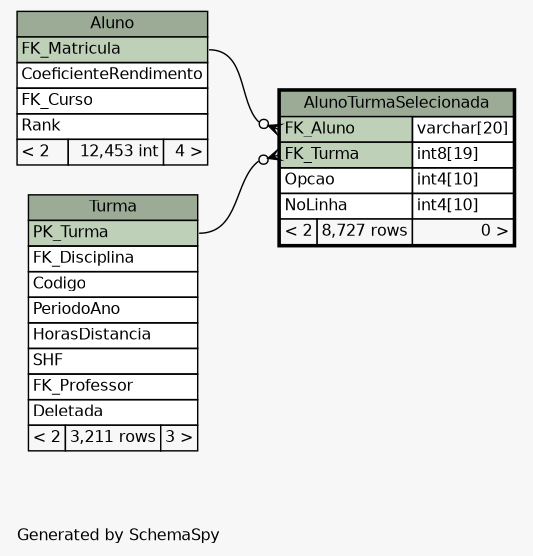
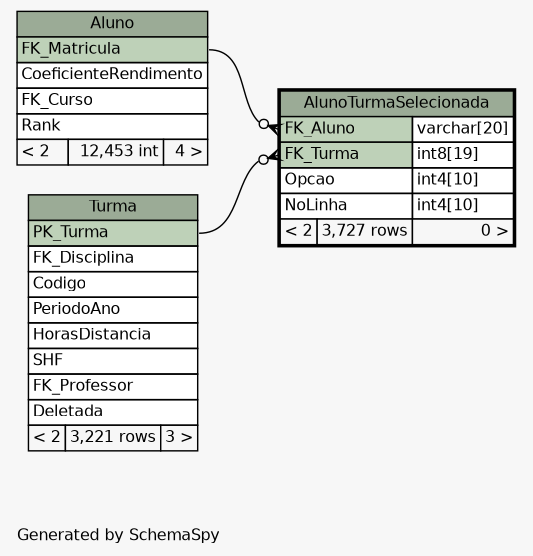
  digraph {
    bgcolor="#f7f7f7"
    fontname=Helvetica
    fontsize=11
    label="\nGenerated by SchemaSpy"
    labeljust=l
    nodesep=0.18
    rankdir=RL
    ranksep=0.46
    node [fontname=Helvetica fontsize=11 shape=plaintext]
    edge [arrowhead=none arrowsize=0.8 arrowtail=crowodot dir=back]
-   n1 [label=<     <TABLE BORDER="2" CELLBORDER="1" CELLSPACING="0" BGCOLOR="#ffffff">       <TR><TD COLSPAN="3" BGCOLOR="#9bab96" ALIGN="CENTER">AlunoTurmaSelecionada</TD></TR>       <TR><TD PORT="FK_Aluno" COLSPAN="2" BGCOLOR="#bed1b8" ALIGN="LEFT">FK_Aluno</TD><TD PORT="FK_Aluno.type" ALIGN="LEFT">varchar[20]</TD></TR>       <TR><TD PORT="FK_Turma" COLSPAN="2" BGCOLOR="#bed1b8" ALIGN="LEFT">FK_Turma</TD><TD PORT="FK_Turma.type" ALIGN="LEFT">int8[19]</TD></TR>       <TR><TD PORT="Opcao" COLSPAN="2" ALIGN="LEFT">Opcao</TD><TD PORT="Opcao.type" ALIGN="LEFT">int4[10]</TD></TR>       <TR><TD PORT="NoLinha" COLSPAN="2" ALIGN="LEFT">NoLinha</TD><TD PORT="NoLinha.type" ALIGN="LEFT">int4[10]</TD></TR>       <TR><TD ALIGN="LEFT" BGCOLOR="#f7f7f7">&lt; 2</TD><TD ALIGN="RIGHT" BGCOLOR="#f7f7f7">8,727 rows</TD><TD ALIGN="RIGHT" BGCOLOR="#f7f7f7">0 &gt;</TD></TR>     </TABLE>>]
+   n1 [label=<     <TABLE BORDER="2" CELLBORDER="1" CELLSPACING="0" BGCOLOR="#ffffff">       <TR><TD COLSPAN="3" BGCOLOR="#9bab96" ALIGN="CENTER">AlunoTurmaSelecionada</TD></TR>       <TR><TD PORT="FK_Aluno" COLSPAN="2" BGCOLOR="#bed1b8" ALIGN="LEFT">FK_Aluno</TD><TD PORT="FK_Aluno.type" ALIGN="LEFT">varchar[20]</TD></TR>       <TR><TD PORT="FK_Turma" COLSPAN="2" BGCOLOR="#bed1b8" ALIGN="LEFT">FK_Turma</TD><TD PORT="FK_Turma.type" ALIGN="LEFT">int8[19]</TD></TR>       <TR><TD PORT="Opcao" COLSPAN="2" ALIGN="LEFT">Opcao</TD><TD PORT="Opcao.type" ALIGN="LEFT">int4[10]</TD></TR>       <TR><TD PORT="NoLinha" COLSPAN="2" ALIGN="LEFT">NoLinha</TD><TD PORT="NoLinha.type" ALIGN="LEFT">int4[10]</TD></TR>       <TR><TD ALIGN="LEFT" BGCOLOR="#f7f7f7">&lt; 2</TD><TD ALIGN="RIGHT" BGCOLOR="#f7f7f7">3,727 rows</TD><TD ALIGN="RIGHT" BGCOLOR="#f7f7f7">0 &gt;</TD></TR>     </TABLE>>]
    n2 [label=<     <TABLE BORDER="0" CELLBORDER="1" CELLSPACING="0" BGCOLOR="#ffffff">       <TR><TD COLSPAN="3" BGCOLOR="#9bab96" ALIGN="CENTER">Aluno</TD></TR>       <TR><TD PORT="FK_Matricula" COLSPAN="3" BGCOLOR="#bed1b8" ALIGN="LEFT">FK_Matricula</TD></TR>       <TR><TD PORT="CoeficienteRendimento" COLSPAN="3" ALIGN="LEFT">CoeficienteRendimento</TD></TR>       <TR><TD PORT="FK_Curso" COLSPAN="3" ALIGN="LEFT">FK_Curso</TD></TR>       <TR><TD PORT="Rank" COLSPAN="3" ALIGN="LEFT">Rank</TD></TR>       <TR><TD ALIGN="LEFT" BGCOLOR="#f7f7f7">&lt; 2</TD><TD ALIGN="RIGHT" BGCOLOR="#f7f7f7">12,453 int</TD><TD ALIGN="RIGHT" BGCOLOR="#f7f7f7">4 &gt;</TD></TR>     </TABLE>>]
-   n3 [label=<     <TABLE BORDER="0" CELLBORDER="1" CELLSPACING="0" BGCOLOR="#ffffff">       <TR><TD COLSPAN="3" BGCOLOR="#9bab96" ALIGN="CENTER">Turma</TD></TR>       <TR><TD PORT="PK_Turma" COLSPAN="3" BGCOLOR="#bed1b8" ALIGN="LEFT">PK_Turma</TD></TR>       <TR><TD PORT="FK_Disciplina" COLSPAN="3" ALIGN="LEFT">FK_Disciplina</TD></TR>       <TR><TD PORT="Codigo" COLSPAN="3" ALIGN="LEFT">Codigo</TD></TR>       <TR><TD PORT="PeriodoAno" COLSPAN="3" ALIGN="LEFT">PeriodoAno</TD></TR>       <TR><TD PORT="HorasDistancia" COLSPAN="3" ALIGN="LEFT">HorasDistancia</TD></TR>       <TR><TD PORT="SHF" COLSPAN="3" ALIGN="LEFT">SHF</TD></TR>       <TR><TD PORT="FK_Professor" COLSPAN="3" ALIGN="LEFT">FK_Professor</TD></TR>       <TR><TD PORT="Deletada" COLSPAN="3" ALIGN="LEFT">Deletada</TD></TR>       <TR><TD ALIGN="LEFT" BGCOLOR="#f7f7f7">&lt; 2</TD><TD ALIGN="RIGHT" BGCOLOR="#f7f7f7">3,211 rows</TD><TD ALIGN="RIGHT" BGCOLOR="#f7f7f7">3 &gt;</TD></TR>     </TABLE>>]
+   n3 [label=<     <TABLE BORDER="0" CELLBORDER="1" CELLSPACING="0" BGCOLOR="#ffffff">       <TR><TD COLSPAN="3" BGCOLOR="#9bab96" ALIGN="CENTER">Turma</TD></TR>       <TR><TD PORT="PK_Turma" COLSPAN="3" BGCOLOR="#bed1b8" ALIGN="LEFT">PK_Turma</TD></TR>       <TR><TD PORT="FK_Disciplina" COLSPAN="3" ALIGN="LEFT">FK_Disciplina</TD></TR>       <TR><TD PORT="Codigo" COLSPAN="3" ALIGN="LEFT">Codigo</TD></TR>       <TR><TD PORT="PeriodoAno" COLSPAN="3" ALIGN="LEFT">PeriodoAno</TD></TR>       <TR><TD PORT="HorasDistancia" COLSPAN="3" ALIGN="LEFT">HorasDistancia</TD></TR>       <TR><TD PORT="SHF" COLSPAN="3" ALIGN="LEFT">SHF</TD></TR>       <TR><TD PORT="FK_Professor" COLSPAN="3" ALIGN="LEFT">FK_Professor</TD></TR>       <TR><TD PORT="Deletada" COLSPAN="3" ALIGN="LEFT">Deletada</TD></TR>       <TR><TD ALIGN="LEFT" BGCOLOR="#f7f7f7">&lt; 2</TD><TD ALIGN="RIGHT" BGCOLOR="#f7f7f7">3,221 rows</TD><TD ALIGN="RIGHT" BGCOLOR="#f7f7f7">3 &gt;</TD></TR>     </TABLE>>]
    n1 -> n2 [headport="FK_Matricula:e" tailport="FK_Aluno:w"]
    n1 -> n3 [headport="PK_Turma:e" tailport="FK_Turma:w"]
  }
